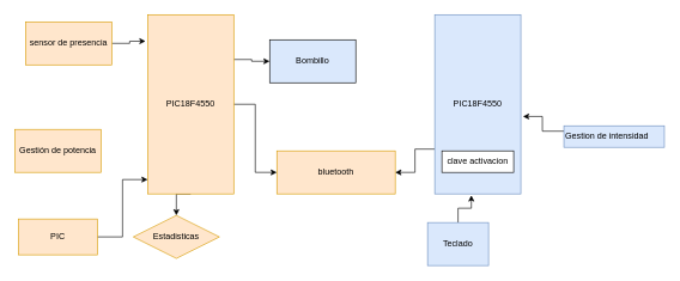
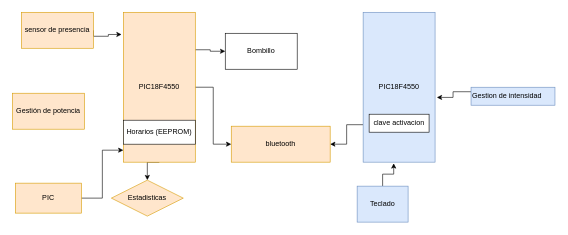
  <mxCell id="0" />
  <mxCell id="1" parent="0" />
  <mxCell id="2" style="edgeStyle=orthogonalEdgeStyle;rounded=0;orthogonalLoop=1;jettySize=auto;html=1;exitX=1;exitY=0.5;exitDx=0;exitDy=0;entryX=0;entryY=0.5;entryDx=0;entryDy=0;" parent="1" source="5" target="11" edge="1"><mxGeometry relative="1" as="geometry" /></mxCell>
  <mxCell id="3" style="edgeStyle=orthogonalEdgeStyle;rounded=0;orthogonalLoop=1;jettySize=auto;html=1;exitX=1;exitY=0.25;exitDx=0;exitDy=0;entryX=0;entryY=0.5;entryDx=0;entryDy=0;" parent="1" source="5" target="14" edge="1"><mxGeometry relative="1" as="geometry" /></mxCell>
  <mxCell id="4" style="edgeStyle=orthogonalEdgeStyle;rounded=0;orthogonalLoop=1;jettySize=auto;html=1;exitX=0.5;exitY=1;exitDx=0;exitDy=0;entryX=0.5;entryY=0;entryDx=0;entryDy=0;" parent="1" source="5" target="8" edge="1"><mxGeometry relative="1" as="geometry" /></mxCell>
  <mxCell id="5" value="PIC18F4550" style="rounded=0;whiteSpace=wrap;html=1;fillColor=#ffe6cc;strokeColor=#d79b00;" parent="1" vertex="1"><mxGeometry x="205" y="20" width="120" height="250" as="geometry" /></mxCell>
  <mxCell id="6" style="edgeStyle=orthogonalEdgeStyle;rounded=0;orthogonalLoop=1;jettySize=auto;html=1;exitX=1;exitY=0.5;exitDx=0;exitDy=0;entryX=0;entryY=0.92;entryDx=0;entryDy=0;entryPerimeter=0;" parent="1" source="7" target="5" edge="1"><mxGeometry relative="1" as="geometry" /></mxCell>
  <mxCell id="7" value="PIC" style="rounded=0;whiteSpace=wrap;html=1;fillColor=#ffe6cc;strokeColor=#d79b00;" parent="1" vertex="1"><mxGeometry x="25" y="305" width="110" height="50" as="geometry" /></mxCell>
  <mxCell id="8" value="Estadisticas" style="rhombus;whiteSpace=wrap;html=1;fillColor=#ffe6cc;strokeColor=#d79b00;" parent="1" vertex="1"><mxGeometry x="185" y="300" width="120" height="60" as="geometry" /></mxCell>
  <mxCell id="9" style="edgeStyle=orthogonalEdgeStyle;rounded=0;orthogonalLoop=1;jettySize=auto;html=1;exitX=1;exitY=0.5;exitDx=0;exitDy=0;entryX=-0.025;entryY=0.148;entryDx=0;entryDy=0;entryPerimeter=0;" parent="1" source="10" target="5" edge="1"><mxGeometry relative="1" as="geometry"><Array as="points"><mxPoint x="180" y="60" /><mxPoint x="180" y="57" /></Array></mxGeometry></mxCell>
- <mxCell id="10" value="sensor de presencia" style="rounded=0;whiteSpace=wrap;html=1;fillColor=#ffe6cc;strokeColor=#d79b00;" parent="1" vertex="1"><mxGeometry x="35" y="30" width="120" height="60" as="geometry" /></mxCell>
+ <mxCell id="10" value="sensor de presencia" style="rounded=0;whiteSpace=wrap;html=1;fillColor=#ffe6cc;strokeColor=#d79b00;" parent="1" vertex="1"><mxGeometry x="35" y="20" width="120" height="60" as="geometry" /></mxCell>
  <mxCell id="11" value="bluetooth" style="rounded=0;whiteSpace=wrap;html=1;fillColor=#ffe6cc;strokeColor=#d79b00;" parent="1" vertex="1"><mxGeometry x="385" y="210" width="165" height="60" as="geometry" /></mxCell>
- <mxCell id="13" value="Gestión de potencia" style="rounded=0;whiteSpace=wrap;html=1;fillColor=#ffe6cc;strokeColor=#d79b00;" parent="1" vertex="1"><mxGeometry x="20" y="180" width="120" height="60" as="geometry" /></mxCell>
- <mxCell id="14" value="Bombillo" style="rounded=0;whiteSpace=wrap;html=1;fillColor=#dae8fc;" parent="1" vertex="1"><mxGeometry x="375" y="55" width="120" height="60" as="geometry" /></mxCell>
+ <mxCell id="12" value="Horarios (EEPROM)" style="rounded=0;whiteSpace=wrap;html=1;" parent="1" vertex="1"><mxGeometry x="205" y="200" width="120" height="40" as="geometry" /></mxCell>
+ <mxCell id="13" value="Gestión de potencia" style="rounded=0;whiteSpace=wrap;html=1;fillColor=#ffe6cc;strokeColor=#d79b00;" parent="1" vertex="1"><mxGeometry x="20" y="155" width="120" height="60" as="geometry" /></mxCell>
+ <mxCell id="14" value="Bombillo" style="rounded=0;whiteSpace=wrap;html=1;" parent="1" vertex="1"><mxGeometry x="375" y="55" width="120" height="60" as="geometry" /></mxCell>
  <mxCell id="15" style="edgeStyle=orthogonalEdgeStyle;rounded=0;orthogonalLoop=1;jettySize=auto;html=1;exitX=0;exitY=0.75;exitDx=0;exitDy=0;entryX=1;entryY=0.5;entryDx=0;entryDy=0;" parent="1" source="16" target="11" edge="1"><mxGeometry relative="1" as="geometry" /></mxCell>
  <mxCell id="16" value="PIC18F4550" style="rounded=0;whiteSpace=wrap;html=1;fillColor=#dae8fc;strokeColor=#6c8ebf;" parent="1" vertex="1"><mxGeometry x="605" y="20" width="120" height="250" as="geometry" /></mxCell>
  <mxCell id="17" style="edgeStyle=orthogonalEdgeStyle;rounded=0;orthogonalLoop=1;jettySize=auto;html=1;exitX=0.5;exitY=0;exitDx=0;exitDy=0;entryX=0.425;entryY=1.008;entryDx=0;entryDy=0;entryPerimeter=0;" parent="1" source="18" target="16" edge="1"><mxGeometry relative="1" as="geometry" /></mxCell>
  <mxCell id="18" value="Teclado" style="rounded=0;whiteSpace=wrap;html=1;fillColor=#dae8fc;strokeColor=#6c8ebf;" parent="1" vertex="1"><mxGeometry x="595" y="310" width="85" height="60" as="geometry" /></mxCell>
- <mxCell id="19" value="clave activacion" style="rounded=0;whiteSpace=wrap;html=1;" parent="1" vertex="1"><mxGeometry x="615" y="210" width="100" height="30" as="geometry" /></mxCell>
+ <mxCell id="19" value="clave activacion" style="rounded=0;whiteSpace=wrap;html=1;" parent="1" vertex="1"><mxGeometry x="615" y="190" width="100" height="30" as="geometry" /></mxCell>
  <mxCell id="20" style="edgeStyle=orthogonalEdgeStyle;rounded=0;orthogonalLoop=1;jettySize=auto;html=1;exitX=0;exitY=0.25;exitDx=0;exitDy=0;entryX=1.025;entryY=0.568;entryDx=0;entryDy=0;entryPerimeter=0;" parent="1" source="21" target="16" edge="1"><mxGeometry relative="1" as="geometry" /></mxCell>
- <mxCell id="21" value="Gestion de intensidad" style="text;whiteSpace=wrap;html=1;fillColor=#dae8fc;strokeColor=#6c8ebf;" parent="1" vertex="1"><mxGeometry x="785" y="175" width="140" height="30" as="geometry" /></mxCell>
+ <mxCell id="21" value="Gestion de intensidad" style="text;whiteSpace=wrap;html=1;fillColor=#dae8fc;strokeColor=#6c8ebf;" parent="1" vertex="1"><mxGeometry x="785" y="145" width="140" height="30" as="geometry" /></mxCell>
